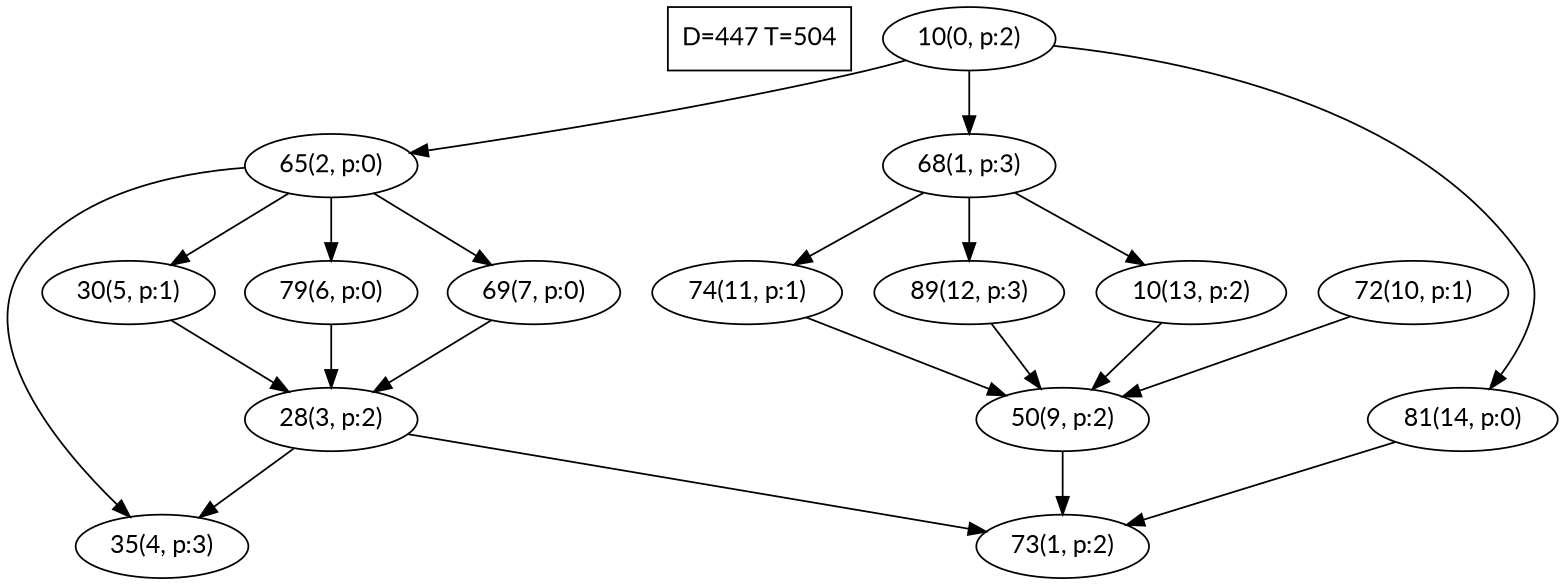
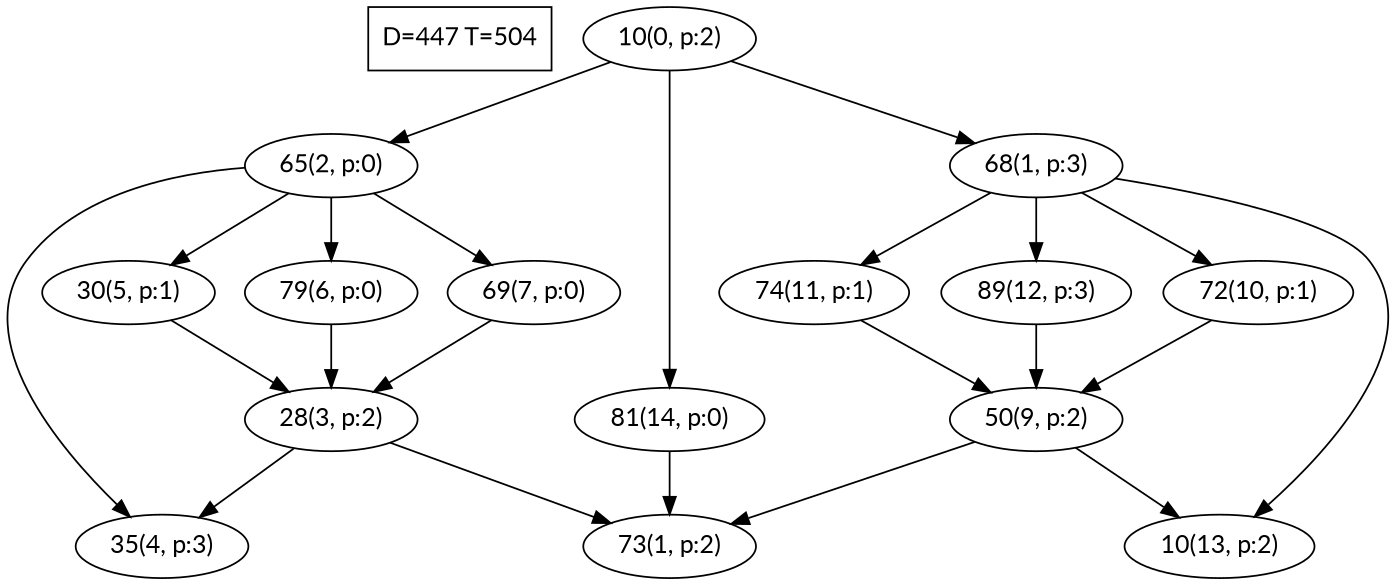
  digraph {
    fontname=Lato
    node [fontname=Lato]
    edge [fontname=Lato]
    n1 [label="D=447 T=504" shape=box]
    n2 [label="10(0, p:2)"]
    n3 [label="65(2, p:0)"]
    n4 [label="68(1, p:3)"]
    n5 [label="81(14, p:0)"]
    n6 [label="35(4, p:3)"]
    n7 [label="30(5, p:1)"]
    n8 [label="79(6, p:0)"]
    n9 [label="69(7, p:0)"]
    n10 [label="72(10, p:1)"]
    n11 [label="74(11, p:1)"]
    n12 [label="89(12, p:3)"]
    n13 [label="10(13, p:2)"]
    n14 [label="73(1, p:2)"]
    n15 [label="28(3, p:2)"]
    n16 [label="50(9, p:2)"]
    n2 -> n3
    n2 -> n4
    n2 -> n5
    n3 -> n6
    n3 -> n7
    n3 -> n8
    n3 -> n9
+   n4 -> n10
    n4 -> n11
    n4 -> n12
    n4 -> n13
    n5 -> n14
    n7 -> n15
    n8 -> n15
    n9 -> n15
    n10 -> n16
    n11 -> n16
    n12 -> n16
-   n13 -> n16
+   n16 -> n13
    n15 -> n6
    n15 -> n14
    n16 -> n14
  }
